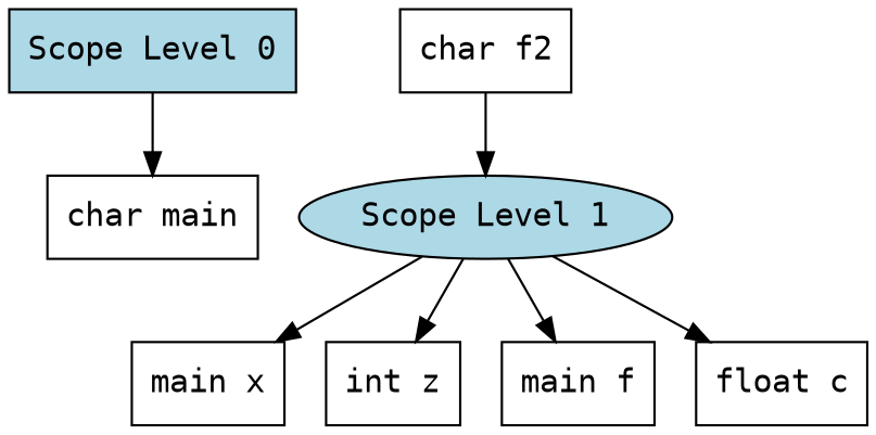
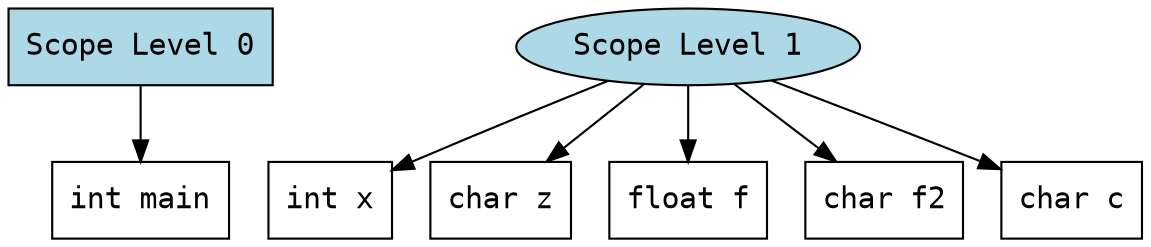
  digraph {
    fontname="DejaVu Sans Mono"
    node [fillcolor=white fontname="DejaVu Sans Mono" shape=box style=filled]
    edge [color=black fontname="DejaVu Sans Mono"]
    n1 [fillcolor=lightblue label="Scope Level 0"]
-   n2 [label="char main"]
+   n2 [label="int main"]
    n3 [fillcolor=lightblue label="Scope Level 1" shape=""]
-   n4 [label="main x"]
-   n5 [label="int z"]
-   n6 [label="main f"]
+   n4 [label="int x"]
+   n5 [label="char z"]
+   n6 [label="float f"]
    n7 [label="char f2"]
-   n8 [label="float c"]
+   n8 [label="char c"]
    n1 -> n2
    n3 -> n4
    n3 -> n5
    n3 -> n6
-   n7 -> n3
+   n3 -> n7
    n3 -> n8
  }
